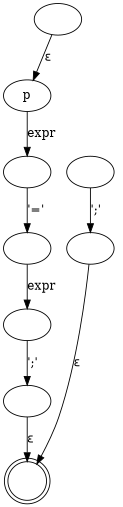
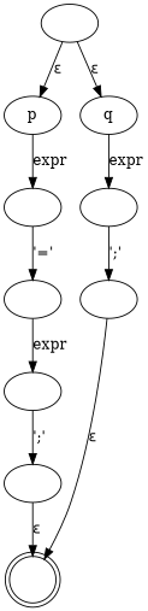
  digraph {
    rankdir=TB
    edge [weight=2]
    n1 [label=< >]
    n2 [label=<p>]
+   n3 [label=<q>]
    n4 [label=< >]
    n5 [label=< >]
    n6 [label=< >]
    n7 [label=< >]
    n8 [label=< >]
    n9 [label=< > shape=doublecircle]
    n10 [label=< >]
    n1 -> n2 [label=<&epsilon;>]
+   n1 -> n3 [label=<&epsilon;>]
    n2 -> n4 [label=<expr>]
+   n3 -> n5 [label=<expr>]
    n4 -> n6 [label=<'='>]
    n5 -> n7 [label=<';'>]
    n6 -> n8 [label=<expr>]
    n7 -> n9 [label=<&epsilon;> weight=1]
    n8 -> n10 [label=<';'>]
    n10 -> n9 [label=<&epsilon;>]
  }
